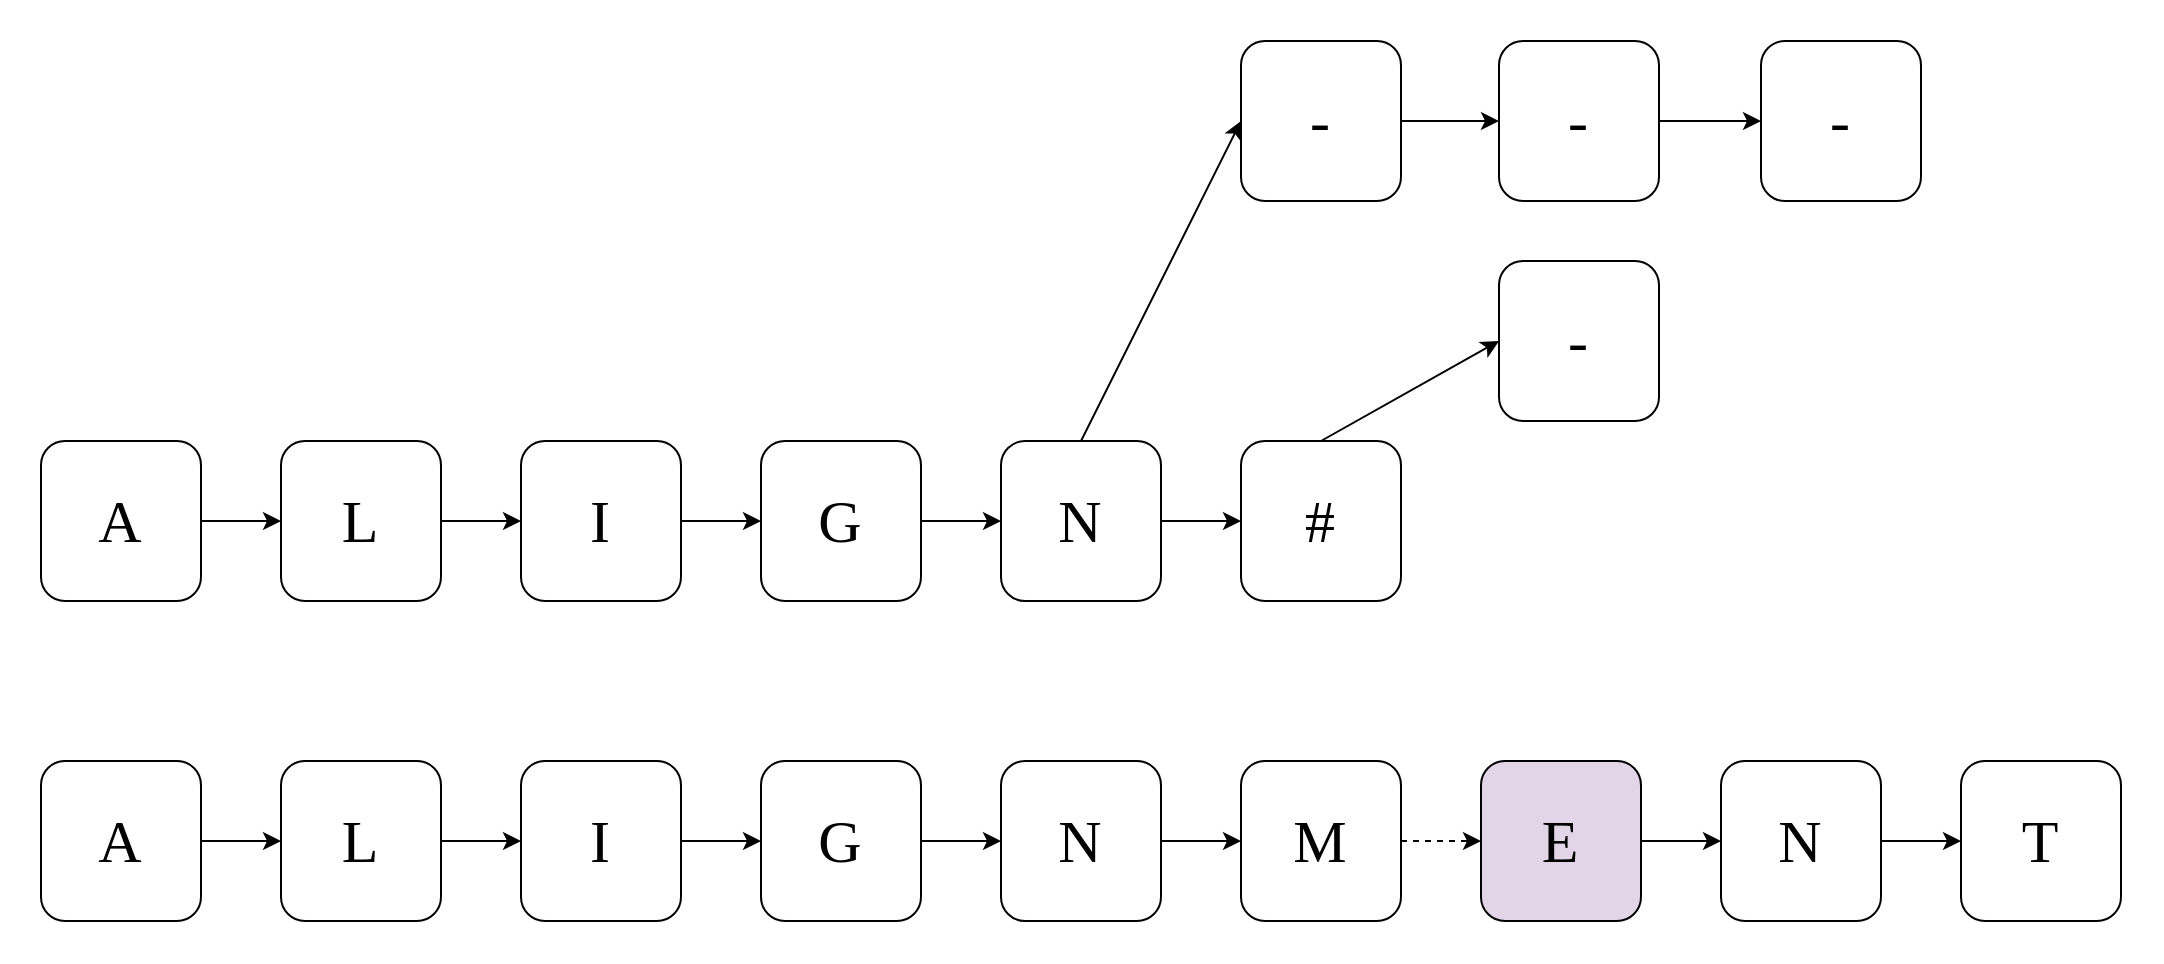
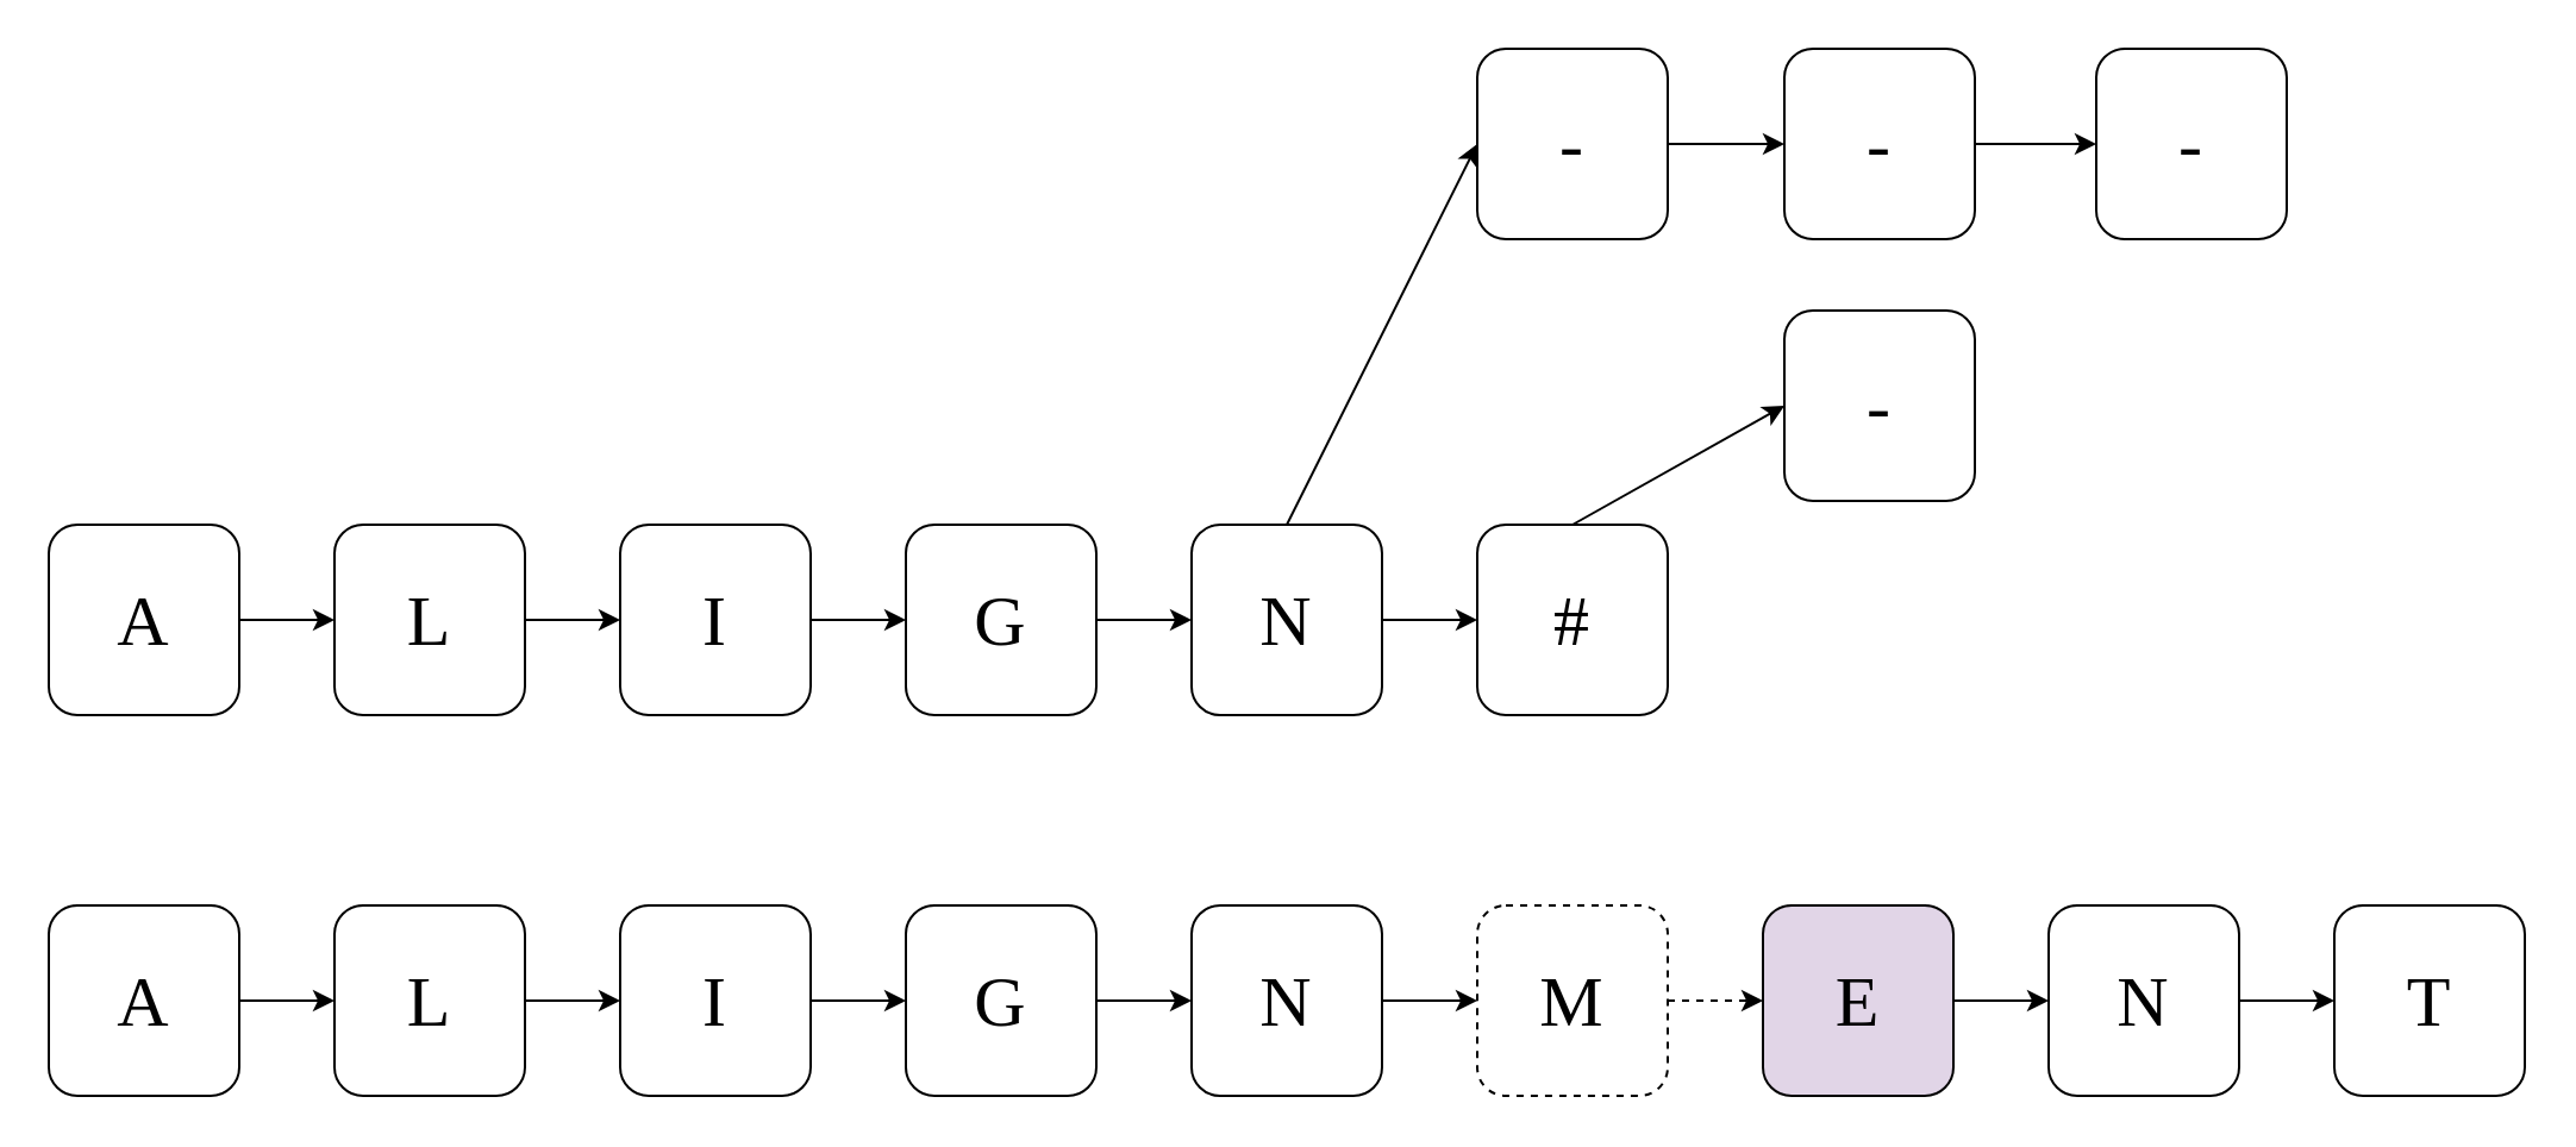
  <mxCell id="0" />
  <mxCell id="1" parent="0" />
  <mxCell id="2" value="" style="edgeStyle=orthogonalEdgeStyle;rounded=0;orthogonalLoop=1;jettySize=auto;html=1;" edge="1" parent="1" source="3" target="5"><mxGeometry relative="1" as="geometry" /></mxCell>
  <mxCell id="3" value="&lt;font style=&quot;font-size: 30px;&quot; face=&quot;Times New Roman&quot;&gt;A&lt;/font&gt;" style="rounded=1;whiteSpace=wrap;html=1;" vertex="1" parent="1"><mxGeometry x="20" y="220" width="80" height="80" as="geometry" /></mxCell>
  <mxCell id="4" value="" style="edgeStyle=orthogonalEdgeStyle;rounded=0;orthogonalLoop=1;jettySize=auto;html=1;" edge="1" parent="1" source="5" target="7"><mxGeometry relative="1" as="geometry" /></mxCell>
  <mxCell id="5" value="&lt;font style=&quot;font-size: 30px;&quot; face=&quot;Times New Roman&quot;&gt;L&lt;/font&gt;" style="rounded=1;whiteSpace=wrap;html=1;" vertex="1" parent="1"><mxGeometry x="140" y="220" width="80" height="80" as="geometry" /></mxCell>
  <mxCell id="6" value="" style="edgeStyle=orthogonalEdgeStyle;rounded=0;orthogonalLoop=1;jettySize=auto;html=1;" edge="1" parent="1" source="7" target="9"><mxGeometry relative="1" as="geometry" /></mxCell>
  <mxCell id="7" value="&lt;font style=&quot;font-size: 30px;&quot; face=&quot;Times New Roman&quot;&gt;I&lt;/font&gt;" style="rounded=1;whiteSpace=wrap;html=1;" vertex="1" parent="1"><mxGeometry x="260" y="220" width="80" height="80" as="geometry" /></mxCell>
  <mxCell id="8" value="" style="edgeStyle=orthogonalEdgeStyle;rounded=0;orthogonalLoop=1;jettySize=auto;html=1;" edge="1" parent="1" source="9" target="12"><mxGeometry relative="1" as="geometry" /></mxCell>
  <mxCell id="9" value="&lt;font style=&quot;font-size: 30px;&quot; face=&quot;Times New Roman&quot;&gt;G&lt;/font&gt;" style="rounded=1;whiteSpace=wrap;html=1;" vertex="1" parent="1"><mxGeometry x="380" y="220" width="80" height="80" as="geometry" /></mxCell>
  <mxCell id="10" value="" style="edgeStyle=orthogonalEdgeStyle;rounded=0;orthogonalLoop=1;jettySize=auto;html=1;" edge="1" parent="1" source="12" target="31"><mxGeometry relative="1" as="geometry" /></mxCell>
  <mxCell id="11" style="rounded=0;orthogonalLoop=1;jettySize=auto;html=1;entryX=0;entryY=0.5;entryDx=0;entryDy=0;exitX=0.5;exitY=0;exitDx=0;exitDy=0;" edge="1" parent="1" source="12" target="33"><mxGeometry relative="1" as="geometry" /></mxCell>
  <mxCell id="12" value="&lt;font style=&quot;font-size: 30px;&quot; face=&quot;Times New Roman&quot;&gt;N&lt;/font&gt;" style="rounded=1;whiteSpace=wrap;html=1;" vertex="1" parent="1"><mxGeometry x="500" y="220" width="80" height="80" as="geometry" /></mxCell>
  <mxCell id="13" value="" style="edgeStyle=orthogonalEdgeStyle;rounded=0;orthogonalLoop=1;jettySize=auto;html=1;" edge="1" parent="1" source="14" target="16"><mxGeometry relative="1" as="geometry" /></mxCell>
  <mxCell id="14" value="&lt;font style=&quot;font-size: 30px;&quot; face=&quot;Times New Roman&quot;&gt;A&lt;/font&gt;" style="rounded=1;whiteSpace=wrap;html=1;" vertex="1" parent="1"><mxGeometry x="20" y="380" width="80" height="80" as="geometry" /></mxCell>
  <mxCell id="15" value="" style="edgeStyle=orthogonalEdgeStyle;rounded=0;orthogonalLoop=1;jettySize=auto;html=1;" edge="1" parent="1" source="16" target="18"><mxGeometry relative="1" as="geometry" /></mxCell>
  <mxCell id="16" value="&lt;font style=&quot;font-size: 30px;&quot; face=&quot;Times New Roman&quot;&gt;L&lt;/font&gt;" style="rounded=1;whiteSpace=wrap;html=1;" vertex="1" parent="1"><mxGeometry x="140" y="380" width="80" height="80" as="geometry" /></mxCell>
  <mxCell id="17" value="" style="edgeStyle=orthogonalEdgeStyle;rounded=0;orthogonalLoop=1;jettySize=auto;html=1;" edge="1" parent="1" source="18" target="20"><mxGeometry relative="1" as="geometry" /></mxCell>
  <mxCell id="18" value="&lt;font style=&quot;font-size: 30px;&quot; face=&quot;Times New Roman&quot;&gt;I&lt;/font&gt;" style="rounded=1;whiteSpace=wrap;html=1;" vertex="1" parent="1"><mxGeometry x="260" y="380" width="80" height="80" as="geometry" /></mxCell>
  <mxCell id="19" value="" style="edgeStyle=orthogonalEdgeStyle;rounded=0;orthogonalLoop=1;jettySize=auto;html=1;" edge="1" parent="1" source="20" target="22"><mxGeometry relative="1" as="geometry" /></mxCell>
  <mxCell id="20" value="&lt;font style=&quot;font-size: 30px;&quot; face=&quot;Times New Roman&quot;&gt;G&lt;/font&gt;" style="rounded=1;whiteSpace=wrap;html=1;" vertex="1" parent="1"><mxGeometry x="380" y="380" width="80" height="80" as="geometry" /></mxCell>
  <mxCell id="21" value="" style="edgeStyle=orthogonalEdgeStyle;rounded=0;orthogonalLoop=1;jettySize=auto;html=1;" edge="1" parent="1" source="22" target="24"><mxGeometry relative="1" as="geometry" /></mxCell>
  <mxCell id="22" value="&lt;font style=&quot;font-size: 30px;&quot; face=&quot;Times New Roman&quot;&gt;N&lt;/font&gt;" style="rounded=1;whiteSpace=wrap;html=1;" vertex="1" parent="1"><mxGeometry x="500" y="380" width="80" height="80" as="geometry" /></mxCell>
  <mxCell id="23" value="" style="edgeStyle=orthogonalEdgeStyle;rounded=0;orthogonalLoop=1;jettySize=auto;html=1;dashed=1;" edge="1" parent="1" source="24" target="26"><mxGeometry relative="1" as="geometry" /></mxCell>
- <mxCell id="24" value="&lt;font style=&quot;font-size: 30px;&quot; face=&quot;Times New Roman&quot;&gt;M&lt;/font&gt;" style="rounded=1;whiteSpace=wrap;html=1;" vertex="1" parent="1"><mxGeometry x="620" y="380" width="80" height="80" as="geometry" /></mxCell>
+ <mxCell id="24" value="&lt;font style=&quot;font-size: 30px;&quot; face=&quot;Times New Roman&quot;&gt;M&lt;/font&gt;" style="rounded=1;whiteSpace=wrap;html=1;dashed=1;" vertex="1" parent="1"><mxGeometry x="620" y="380" width="80" height="80" as="geometry" /></mxCell>
  <mxCell id="25" value="" style="edgeStyle=orthogonalEdgeStyle;rounded=0;orthogonalLoop=1;jettySize=auto;html=1;" edge="1" parent="1" source="26" target="28"><mxGeometry relative="1" as="geometry" /></mxCell>
  <mxCell id="26" value="&lt;font style=&quot;font-size: 30px;&quot; face=&quot;Times New Roman&quot;&gt;E&lt;/font&gt;" style="rounded=1;whiteSpace=wrap;html=1;fillColor=#e1d5e7;" vertex="1" parent="1"><mxGeometry x="740" y="380" width="80" height="80" as="geometry" /></mxCell>
  <mxCell id="27" value="" style="edgeStyle=orthogonalEdgeStyle;rounded=0;orthogonalLoop=1;jettySize=auto;html=1;" edge="1" parent="1" source="28" target="29"><mxGeometry relative="1" as="geometry" /></mxCell>
  <mxCell id="28" value="&lt;font style=&quot;font-size: 30px;&quot; face=&quot;Times New Roman&quot;&gt;N&lt;/font&gt;" style="rounded=1;whiteSpace=wrap;html=1;" vertex="1" parent="1"><mxGeometry x="860" y="380" width="80" height="80" as="geometry" /></mxCell>
  <mxCell id="29" value="&lt;font style=&quot;font-size: 30px;&quot; face=&quot;Times New Roman&quot;&gt;T&lt;/font&gt;" style="rounded=1;whiteSpace=wrap;html=1;" vertex="1" parent="1"><mxGeometry x="980" y="380" width="80" height="80" as="geometry" /></mxCell>
  <mxCell id="30" style="rounded=0;orthogonalLoop=1;jettySize=auto;html=1;entryX=0;entryY=0.5;entryDx=0;entryDy=0;exitX=0.5;exitY=0;exitDx=0;exitDy=0;" edge="1" parent="1" source="31" target="37"><mxGeometry relative="1" as="geometry" /></mxCell>
  <mxCell id="31" value="&lt;font style=&quot;font-size: 30px;&quot; face=&quot;Times New Roman&quot;&gt;#&lt;/font&gt;" style="rounded=1;whiteSpace=wrap;html=1;" vertex="1" parent="1"><mxGeometry x="620" y="220" width="80" height="80" as="geometry" /></mxCell>
  <mxCell id="32" value="" style="edgeStyle=orthogonalEdgeStyle;rounded=0;orthogonalLoop=1;jettySize=auto;html=1;" edge="1" parent="1" source="33" target="35"><mxGeometry relative="1" as="geometry" /></mxCell>
  <mxCell id="33" value="&lt;font style=&quot;font-size: 30px;&quot; face=&quot;Times New Roman&quot;&gt;-&lt;/font&gt;" style="rounded=1;whiteSpace=wrap;html=1;" vertex="1" parent="1"><mxGeometry x="620" y="20" width="80" height="80" as="geometry" /></mxCell>
  <mxCell id="34" value="" style="edgeStyle=orthogonalEdgeStyle;rounded=0;orthogonalLoop=1;jettySize=auto;html=1;" edge="1" parent="1" source="35" target="36"><mxGeometry relative="1" as="geometry" /></mxCell>
  <mxCell id="35" value="&lt;font style=&quot;font-size: 30px;&quot; face=&quot;Times New Roman&quot;&gt;-&lt;/font&gt;" style="rounded=1;whiteSpace=wrap;html=1;" vertex="1" parent="1"><mxGeometry x="749" y="20" width="80" height="80" as="geometry" /></mxCell>
  <mxCell id="36" value="&lt;font style=&quot;font-size: 30px;&quot; face=&quot;Times New Roman&quot;&gt;-&lt;/font&gt;" style="rounded=1;whiteSpace=wrap;html=1;" vertex="1" parent="1"><mxGeometry x="880" y="20" width="80" height="80" as="geometry" /></mxCell>
  <mxCell id="37" value="&lt;font style=&quot;font-size: 30px;&quot; face=&quot;Times New Roman&quot;&gt;-&lt;/font&gt;" style="rounded=1;whiteSpace=wrap;html=1;" vertex="1" parent="1"><mxGeometry x="749" y="130" width="80" height="80" as="geometry" /></mxCell>
